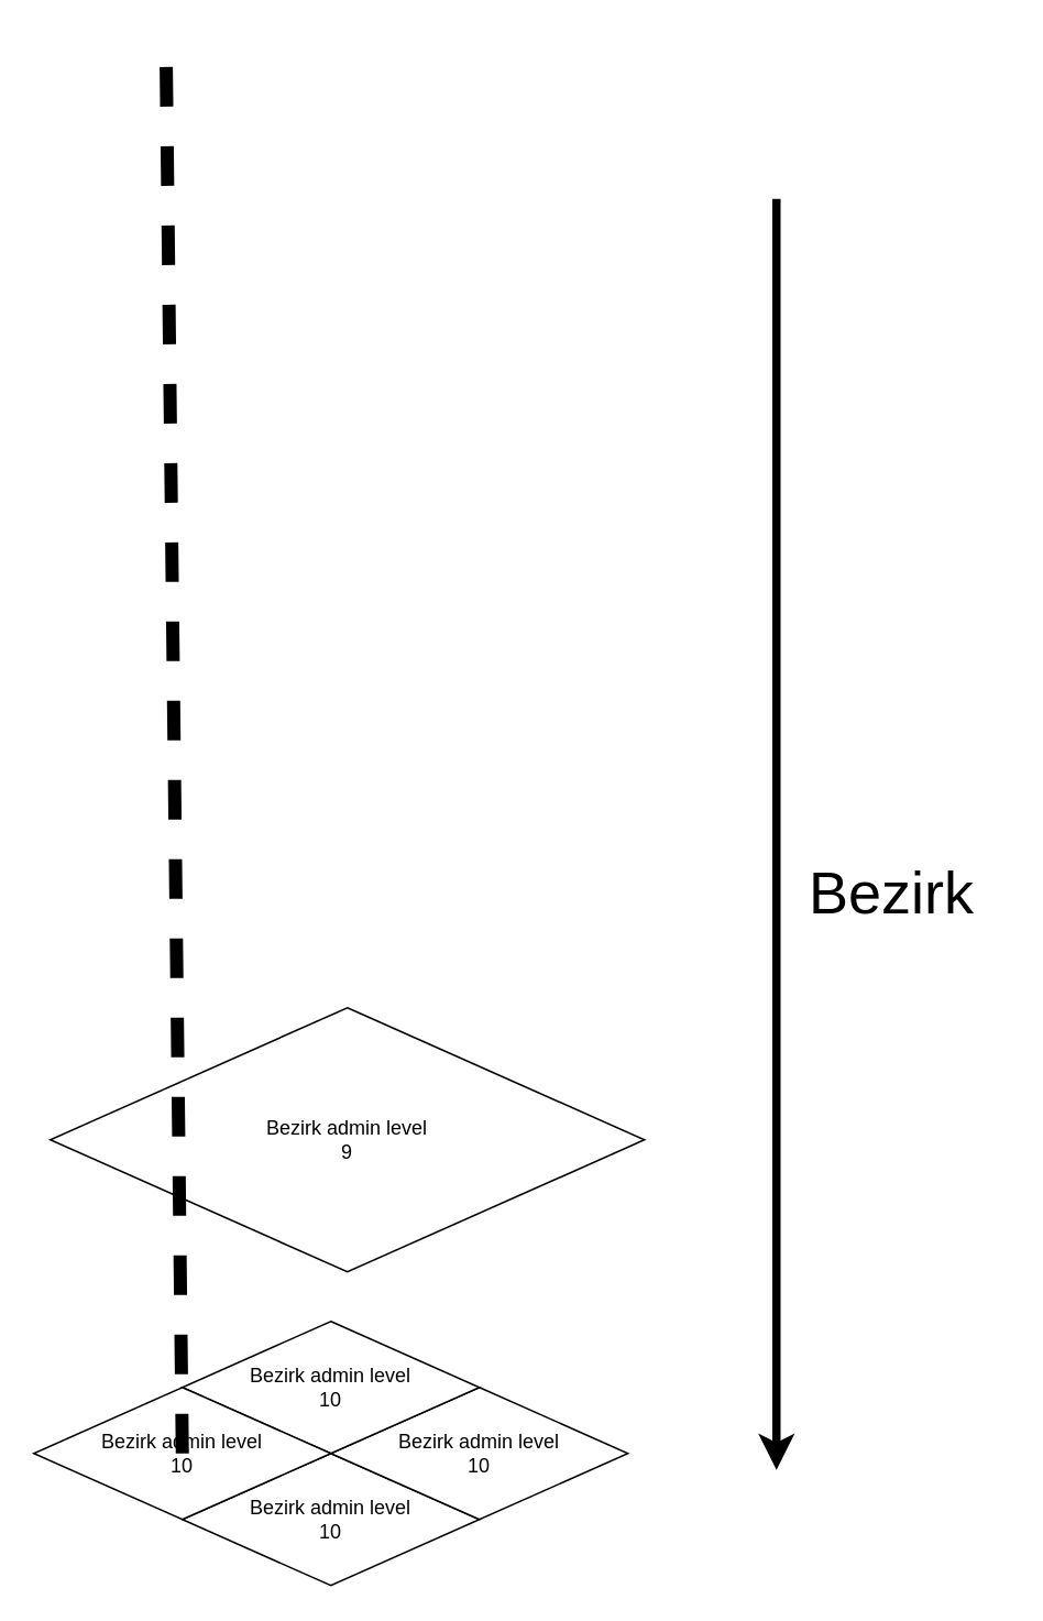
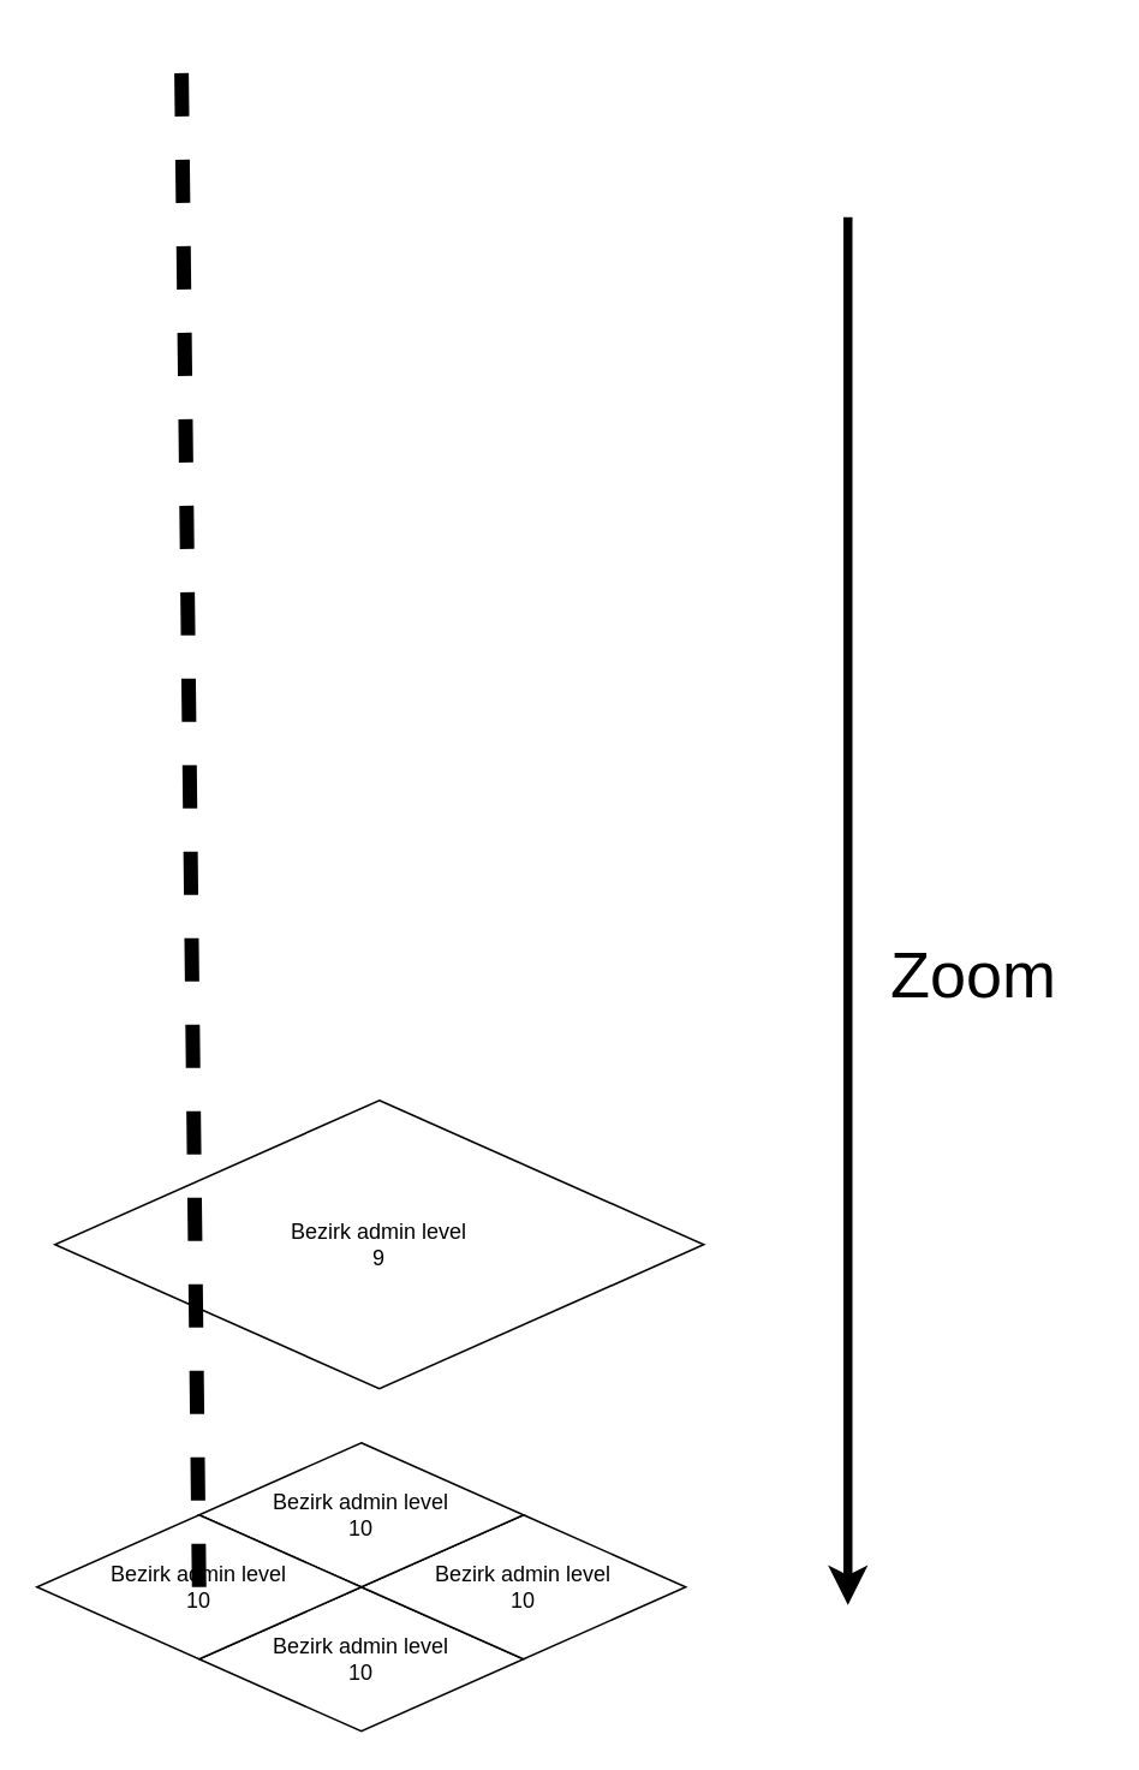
  <mxCell id="0" />
  <mxCell id="1" parent="0" />
  <mxCell id="2" value="Bezirk admin level &lt;br&gt;10" style="rhombus;whiteSpace=wrap;html=1;" vertex="1" parent="1"><mxGeometry x="110" y="880" width="180" height="80" as="geometry" /></mxCell>
  <mxCell id="3" value="Bezirk admin level &lt;br&gt;10" style="rhombus;whiteSpace=wrap;html=1;" vertex="1" parent="1"><mxGeometry y="840" width="180" height="80" as="geometry" x="200" /></mxCell>
  <mxCell id="4" value="Bezirk admin level &lt;br&gt;10" style="rhombus;whiteSpace=wrap;html=1;" vertex="1" parent="1"><mxGeometry x="110" y="800" width="180" height="80" as="geometry" /></mxCell>
  <mxCell id="5" value="Bezirk admin level &lt;br&gt;10" style="rhombus;whiteSpace=wrap;html=1;" vertex="1" parent="1"><mxGeometry x="20" y="840" width="180" height="80" as="geometry" /></mxCell>
  <mxCell id="6" value="Bezirk admin level &lt;br&gt;9" style="rhombus;whiteSpace=wrap;html=1;" vertex="1" parent="1"><mxGeometry x="30" y="610" width="360" height="160" as="geometry" /></mxCell>
  <mxCell id="7" value="" style="endArrow=none;html=1;exitX=0.5;exitY=0.5;exitDx=0;exitDy=0;exitPerimeter=0;strokeWidth=8;dashed=1;" edge="1" parent="1" source="5"><mxGeometry width="50" height="50" relative="1" as="geometry"><mxPoint x="100" y="840" as="sourcePoint" /><mxPoint x="100" y="20" as="targetPoint" /></mxGeometry></mxCell>
  <mxCell id="8" value="" style="endArrow=classic;html=1;startSize=50;sourcePerimeterSpacing=-1;strokeWidth=5;" edge="1" parent="1"><mxGeometry width="50" height="50" relative="1" as="geometry"><mxPoint x="470" y="120" as="sourcePoint" /><mxPoint x="470" y="890" as="targetPoint" /></mxGeometry></mxCell>
- <mxCell id="9" value="Bezirk" style="text;html=1;fillColor=none;align=center;verticalAlign=middle;whiteSpace=wrap;rounded=0;strokeWidth=5;fontSize=36;" vertex="1" parent="1"><mxGeometry x="470" y="510" width="140" height="60" as="geometry" /></mxCell>
+ <mxCell id="9" value="Zoom" style="text;html=1;fillColor=none;align=center;verticalAlign=middle;whiteSpace=wrap;rounded=0;strokeWidth=5;fontSize=36;" vertex="1" parent="1"><mxGeometry x="470" y="510" width="140" height="60" as="geometry" /></mxCell>
